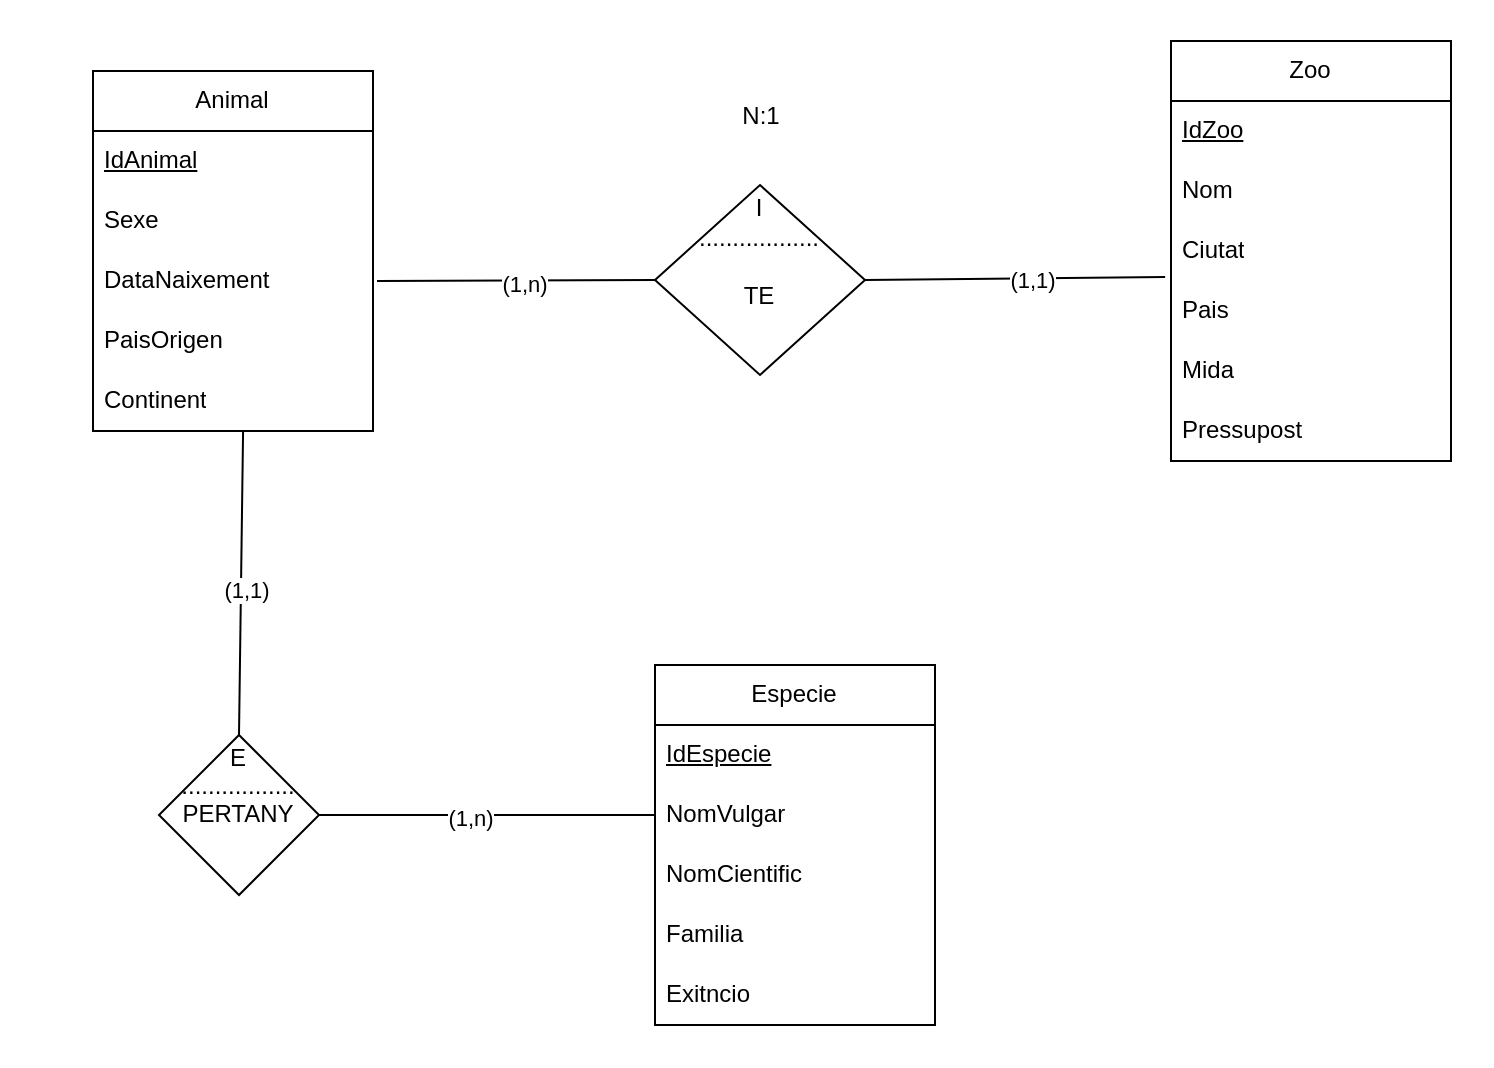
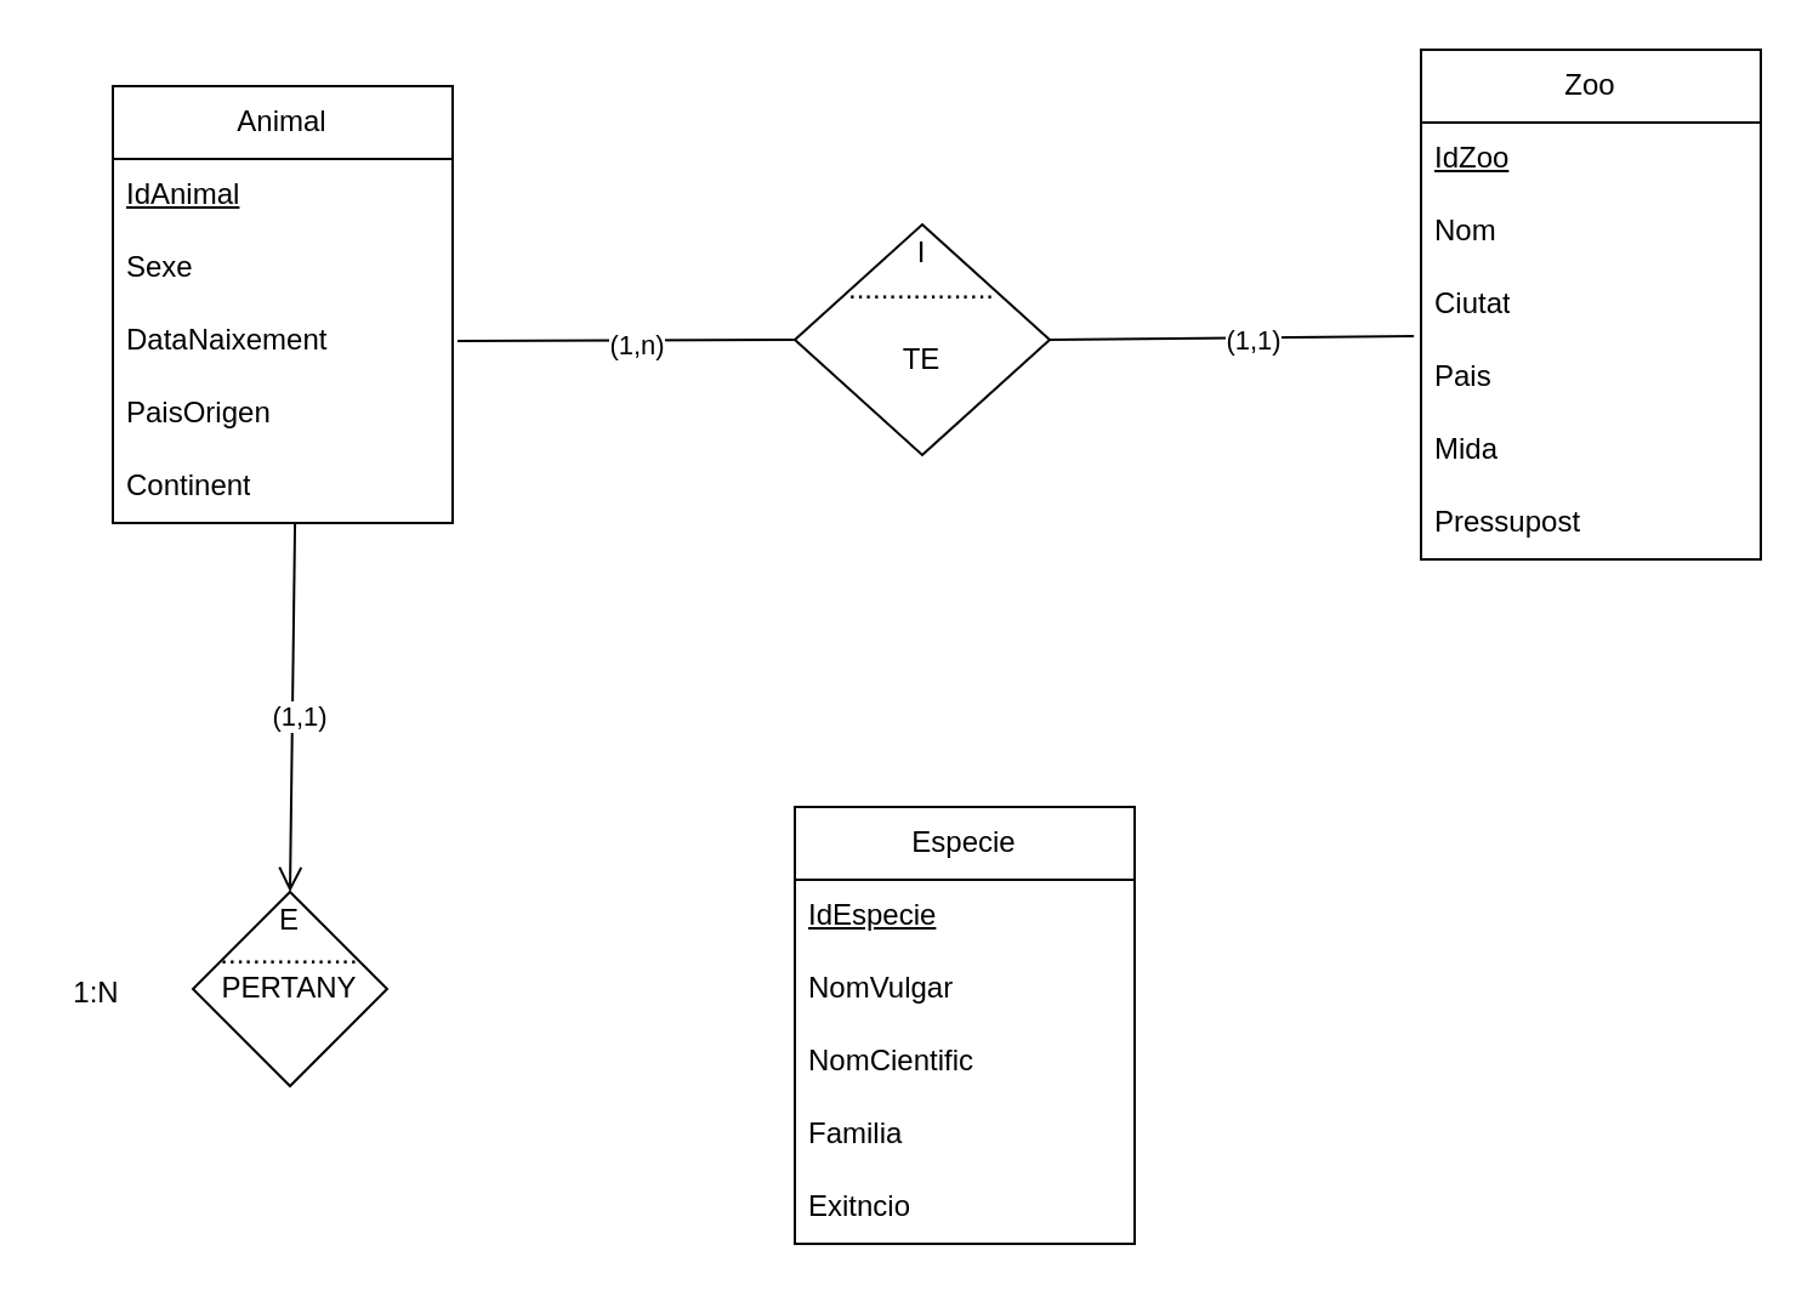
  <mxCell id="0" />
  <mxCell id="1" parent="0" />
  <mxCell id="2" value="Animal" style="swimlane;fontStyle=0;childLayout=stackLayout;horizontal=1;startSize=30;horizontalStack=0;resizeParent=1;resizeParentMax=0;resizeLast=0;collapsible=1;marginBottom=0;whiteSpace=wrap;html=1;" parent="1" vertex="1"><mxGeometry x="46" y="35" width="140" height="180" as="geometry" /></mxCell>
  <mxCell id="3" value="&lt;u&gt;IdAnimal&lt;/u&gt;" style="text;strokeColor=none;fillColor=none;align=left;verticalAlign=middle;spacingLeft=4;spacingRight=4;overflow=hidden;points=[[0,0.5],[1,0.5]];portConstraint=eastwest;rotatable=0;whiteSpace=wrap;html=1;" parent="2" vertex="1"><mxGeometry y="30" width="140" height="30" as="geometry" /></mxCell>
  <mxCell id="4" value="Sexe" style="text;strokeColor=none;fillColor=none;align=left;verticalAlign=middle;spacingLeft=4;spacingRight=4;overflow=hidden;points=[[0,0.5],[1,0.5]];portConstraint=eastwest;rotatable=0;whiteSpace=wrap;html=1;" parent="2" vertex="1"><mxGeometry y="60" width="140" height="30" as="geometry" /></mxCell>
  <mxCell id="5" value="DataNaixement" style="text;strokeColor=none;fillColor=none;align=left;verticalAlign=middle;spacingLeft=4;spacingRight=4;overflow=hidden;points=[[0,0.5],[1,0.5]];portConstraint=eastwest;rotatable=0;whiteSpace=wrap;html=1;" parent="2" vertex="1"><mxGeometry y="90" width="140" height="30" as="geometry" /></mxCell>
  <mxCell id="6" value="PaisOrigen" style="text;strokeColor=none;fillColor=none;align=left;verticalAlign=middle;spacingLeft=4;spacingRight=4;overflow=hidden;points=[[0,0.5],[1,0.5]];portConstraint=eastwest;rotatable=0;whiteSpace=wrap;html=1;" parent="2" vertex="1"><mxGeometry y="120" width="140" height="30" as="geometry" /></mxCell>
  <mxCell id="7" value="Continent" style="text;strokeColor=none;fillColor=none;align=left;verticalAlign=middle;spacingLeft=4;spacingRight=4;overflow=hidden;points=[[0,0.5],[1,0.5]];portConstraint=eastwest;rotatable=0;whiteSpace=wrap;html=1;" parent="2" vertex="1"><mxGeometry y="150" width="140" height="30" as="geometry" /></mxCell>
  <mxCell id="8" value="Zoo" style="swimlane;fontStyle=0;childLayout=stackLayout;horizontal=1;startSize=30;horizontalStack=0;resizeParent=1;resizeParentMax=0;resizeLast=0;collapsible=1;marginBottom=0;whiteSpace=wrap;html=1;" parent="1" vertex="1"><mxGeometry x="585" y="20" width="140" height="210" as="geometry" /></mxCell>
  <mxCell id="9" value="&lt;u&gt;IdZoo&lt;/u&gt;" style="text;strokeColor=none;fillColor=none;align=left;verticalAlign=middle;spacingLeft=4;spacingRight=4;overflow=hidden;points=[[0,0.5],[1,0.5]];portConstraint=eastwest;rotatable=0;whiteSpace=wrap;html=1;" parent="8" vertex="1"><mxGeometry y="30" width="140" height="30" as="geometry" /></mxCell>
  <mxCell id="10" value="Nom" style="text;strokeColor=none;fillColor=none;align=left;verticalAlign=middle;spacingLeft=4;spacingRight=4;overflow=hidden;points=[[0,0.5],[1,0.5]];portConstraint=eastwest;rotatable=0;whiteSpace=wrap;html=1;" parent="8" vertex="1"><mxGeometry y="60" width="140" height="30" as="geometry" /></mxCell>
  <mxCell id="11" value="Ciutat" style="text;strokeColor=none;fillColor=none;align=left;verticalAlign=middle;spacingLeft=4;spacingRight=4;overflow=hidden;points=[[0,0.5],[1,0.5]];portConstraint=eastwest;rotatable=0;whiteSpace=wrap;html=1;" parent="8" vertex="1"><mxGeometry y="90" width="140" height="30" as="geometry" /></mxCell>
  <mxCell id="12" value="Pais" style="text;strokeColor=none;fillColor=none;align=left;verticalAlign=middle;spacingLeft=4;spacingRight=4;overflow=hidden;points=[[0,0.5],[1,0.5]];portConstraint=eastwest;rotatable=0;whiteSpace=wrap;html=1;" parent="8" vertex="1"><mxGeometry y="120" width="140" height="30" as="geometry" /></mxCell>
  <mxCell id="13" value="Mida" style="text;strokeColor=none;fillColor=none;align=left;verticalAlign=middle;spacingLeft=4;spacingRight=4;overflow=hidden;points=[[0,0.5],[1,0.5]];portConstraint=eastwest;rotatable=0;whiteSpace=wrap;html=1;" vertex="1" parent="8"><mxGeometry y="150" width="140" height="30" as="geometry" /></mxCell>
  <mxCell id="14" value="Pressupost" style="text;strokeColor=none;fillColor=none;align=left;verticalAlign=middle;spacingLeft=4;spacingRight=4;overflow=hidden;points=[[0,0.5],[1,0.5]];portConstraint=eastwest;rotatable=0;whiteSpace=wrap;html=1;" vertex="1" parent="8"><mxGeometry y="180" width="140" height="30" as="geometry" /></mxCell>
  <mxCell id="15" value="Especie" style="swimlane;fontStyle=0;childLayout=stackLayout;horizontal=1;startSize=30;horizontalStack=0;resizeParent=1;resizeParentMax=0;resizeLast=0;collapsible=1;marginBottom=0;whiteSpace=wrap;html=1;" parent="1" vertex="1"><mxGeometry x="327" y="332" width="140" height="180" as="geometry" /></mxCell>
  <mxCell id="16" value="&lt;u&gt;IdEspecie&lt;/u&gt;" style="text;strokeColor=none;fillColor=none;align=left;verticalAlign=middle;spacingLeft=4;spacingRight=4;overflow=hidden;points=[[0,0.5],[1,0.5]];portConstraint=eastwest;rotatable=0;whiteSpace=wrap;html=1;" parent="15" vertex="1"><mxGeometry y="30" width="140" height="30" as="geometry" /></mxCell>
  <mxCell id="17" value="NomVulgar" style="text;strokeColor=none;fillColor=none;align=left;verticalAlign=middle;spacingLeft=4;spacingRight=4;overflow=hidden;points=[[0,0.5],[1,0.5]];portConstraint=eastwest;rotatable=0;whiteSpace=wrap;html=1;" parent="15" vertex="1"><mxGeometry y="60" width="140" height="30" as="geometry" /></mxCell>
  <mxCell id="18" value="NomCientific" style="text;strokeColor=none;fillColor=none;align=left;verticalAlign=middle;spacingLeft=4;spacingRight=4;overflow=hidden;points=[[0,0.5],[1,0.5]];portConstraint=eastwest;rotatable=0;whiteSpace=wrap;html=1;" parent="15" vertex="1"><mxGeometry y="90" width="140" height="30" as="geometry" /></mxCell>
  <mxCell id="19" value="Familia" style="text;strokeColor=none;fillColor=none;align=left;verticalAlign=middle;spacingLeft=4;spacingRight=4;overflow=hidden;points=[[0,0.5],[1,0.5]];portConstraint=eastwest;rotatable=0;whiteSpace=wrap;html=1;" parent="15" vertex="1"><mxGeometry y="120" width="140" height="30" as="geometry" /></mxCell>
  <mxCell id="20" value="&lt;div&gt;Exitncio&lt;/div&gt;" style="text;strokeColor=none;fillColor=none;align=left;verticalAlign=middle;spacingLeft=4;spacingRight=4;overflow=hidden;points=[[0,0.5],[1,0.5]];portConstraint=eastwest;rotatable=0;whiteSpace=wrap;html=1;" vertex="1" parent="15"><mxGeometry y="150" width="140" height="30" as="geometry" /></mxCell>
  <mxCell id="21" value="" style="endArrow=none;html=1;rounded=0;fontSize=12;startSize=8;endSize=8;curved=1;entryX=0;entryY=0.5;entryDx=0;entryDy=0;" parent="1" target="30" edge="1"><mxGeometry width="50" height="50" relative="1" as="geometry"><mxPoint x="188" y="140" as="sourcePoint" /><mxPoint x="400" y="183" as="targetPoint" /></mxGeometry></mxCell>
  <mxCell id="22" value="(1,n)" style="edgeLabel;html=1;align=center;verticalAlign=middle;resizable=0;points=[];" vertex="1" connectable="0" parent="21"><mxGeometry x="0.05" y="-2" relative="1" as="geometry"><mxPoint as="offset" /></mxGeometry></mxCell>
  <mxCell id="23" value="" style="endArrow=none;html=1;rounded=0;fontSize=12;startSize=8;endSize=8;curved=1;exitX=1;exitY=0.5;exitDx=0;exitDy=0;entryX=-0.021;entryY=0.933;entryDx=0;entryDy=0;entryPerimeter=0;" parent="1" source="30" target="11" edge="1"><mxGeometry width="50" height="50" relative="1" as="geometry"><mxPoint x="420" y="135" as="sourcePoint" /><mxPoint x="568" y="135" as="targetPoint" /></mxGeometry></mxCell>
  <mxCell id="24" value="(1,1)" style="edgeLabel;html=1;align=center;verticalAlign=middle;resizable=0;points=[];" vertex="1" connectable="0" parent="23"><mxGeometry x="0.106" y="-1" relative="1" as="geometry"><mxPoint as="offset" /></mxGeometry></mxCell>
- <mxCell id="25" value="" style="endArrow=none;html=1;rounded=0;fontSize=12;startSize=8;endSize=8;curved=1;entryX=0.5;entryY=0;entryDx=0;entryDy=0;exitX=0.536;exitY=1;exitDx=0;exitDy=0;exitPerimeter=0;" parent="1" source="7" target="33" edge="1"><mxGeometry width="50" height="50" relative="1" as="geometry"><mxPoint x="-60" y="376" as="sourcePoint" /><mxPoint x="151" y="421" as="targetPoint" /><Array as="points" /></mxGeometry></mxCell>
+ <mxCell id="25" value="" style="endArrow=open;html=1;rounded=0;fontSize=12;startSize=8;endSize=8;curved=1;entryX=0.5;entryY=0;entryDx=0;entryDy=0;exitX=0.536;exitY=1;exitDx=0;exitDy=0;exitPerimeter=0;" parent="1" source="7" target="33" edge="1"><mxGeometry width="50" height="50" relative="1" as="geometry"><mxPoint x="-60" y="376" as="sourcePoint" /><mxPoint x="151" y="421" as="targetPoint" /><Array as="points" /></mxGeometry></mxCell>
  <mxCell id="26" value="(1,1)" style="edgeLabel;html=1;align=center;verticalAlign=middle;resizable=0;points=[];" vertex="1" connectable="0" parent="25"><mxGeometry x="0.039" y="3" relative="1" as="geometry"><mxPoint as="offset" /></mxGeometry></mxCell>
- <mxCell id="27" value="" style="endArrow=none;html=1;rounded=0;fontSize=12;startSize=8;endSize=8;curved=1;exitX=1;exitY=0.5;exitDx=0;exitDy=0;entryX=0;entryY=0.5;entryDx=0;entryDy=0;" parent="1" source="33" target="17" edge="1"><mxGeometry width="50" height="50" relative="1" as="geometry"><mxPoint x="171" y="373" as="sourcePoint" /><mxPoint x="316" y="377" as="targetPoint" /></mxGeometry></mxCell>
- <mxCell id="28" value="(1,n)" style="edgeLabel;html=1;align=center;verticalAlign=middle;resizable=0;points=[];" vertex="1" connectable="0" parent="27"><mxGeometry x="-0.107" y="-1" relative="1" as="geometry"><mxPoint as="offset" /></mxGeometry></mxCell>
  <mxCell id="29" value="" style="group" vertex="1" connectable="0" parent="1"><mxGeometry x="327" y="45" width="105" height="142" as="geometry" /></mxCell>
  <mxCell id="30" value="&lt;div&gt;I&lt;br&gt;&lt;/div&gt;&lt;div&gt;..................&lt;/div&gt;&lt;div&gt;&lt;br&gt;&lt;/div&gt;&lt;div&gt;TE&lt;br&gt;&lt;/div&gt;&lt;div&gt;&lt;br&gt;&lt;/div&gt;&lt;div&gt;&lt;br&gt;&lt;/div&gt;" style="rhombus;whiteSpace=wrap;html=1;" parent="29" vertex="1"><mxGeometry y="47" width="105" height="95" as="geometry" /></mxCell>
- <mxCell id="31" value="N:1" style="text;html=1;align=center;verticalAlign=middle;resizable=0;points=[];autosize=1;strokeColor=none;fillColor=none;" vertex="1" parent="29"><mxGeometry x="34" width="37" height="26" as="geometry" /></mxCell>
  <mxCell id="32" value="" style="group" vertex="1" connectable="0" parent="1"><mxGeometry x="20" y="367" width="139" height="80" as="geometry" /></mxCell>
  <mxCell id="33" value="&lt;div&gt;E&lt;/div&gt;&lt;div&gt;.................&lt;/div&gt;&lt;div&gt;PERTANY&lt;br&gt;&lt;/div&gt;&lt;div&gt;&lt;br&gt;&lt;/div&gt;&lt;div&gt;&lt;br&gt;&lt;/div&gt;" style="rhombus;whiteSpace=wrap;html=1;" parent="32" vertex="1"><mxGeometry x="59" width="80" height="80" as="geometry" /></mxCell>
+ <mxCell id="34" value="1:N" style="text;html=1;align=center;verticalAlign=middle;resizable=0;points=[];autosize=1;strokeColor=none;fillColor=none;" vertex="1" parent="32"><mxGeometry y="29" width="37" height="26" as="geometry" /></mxCell>
